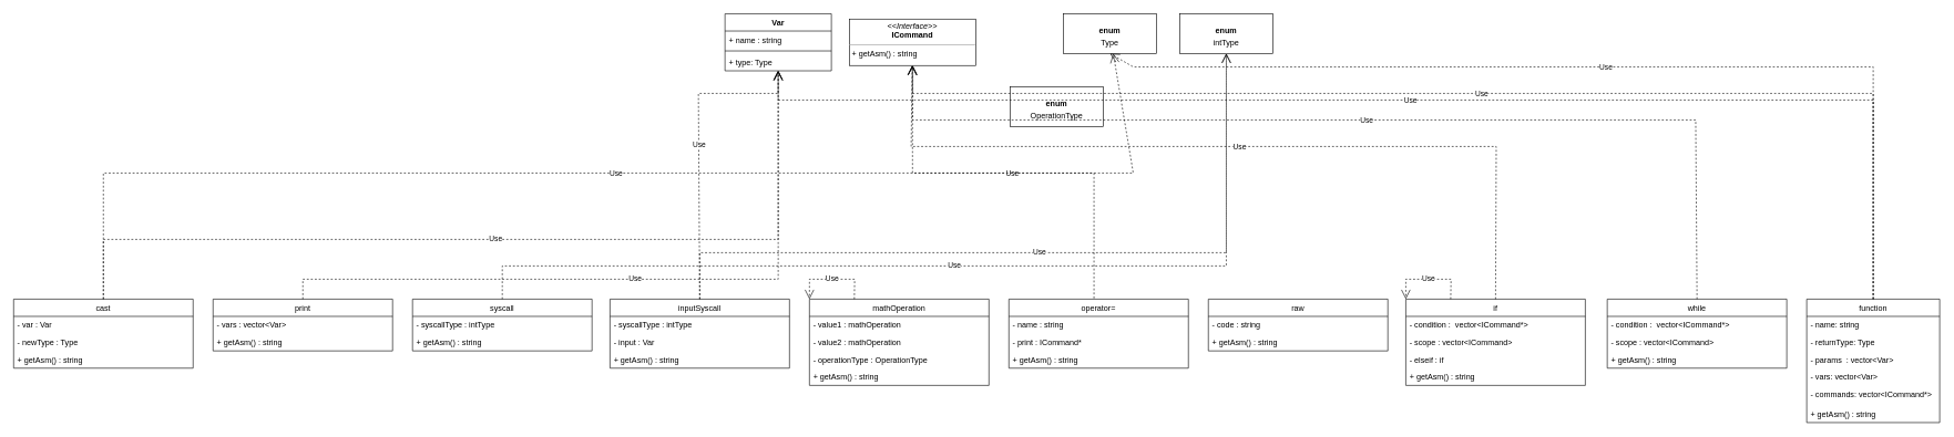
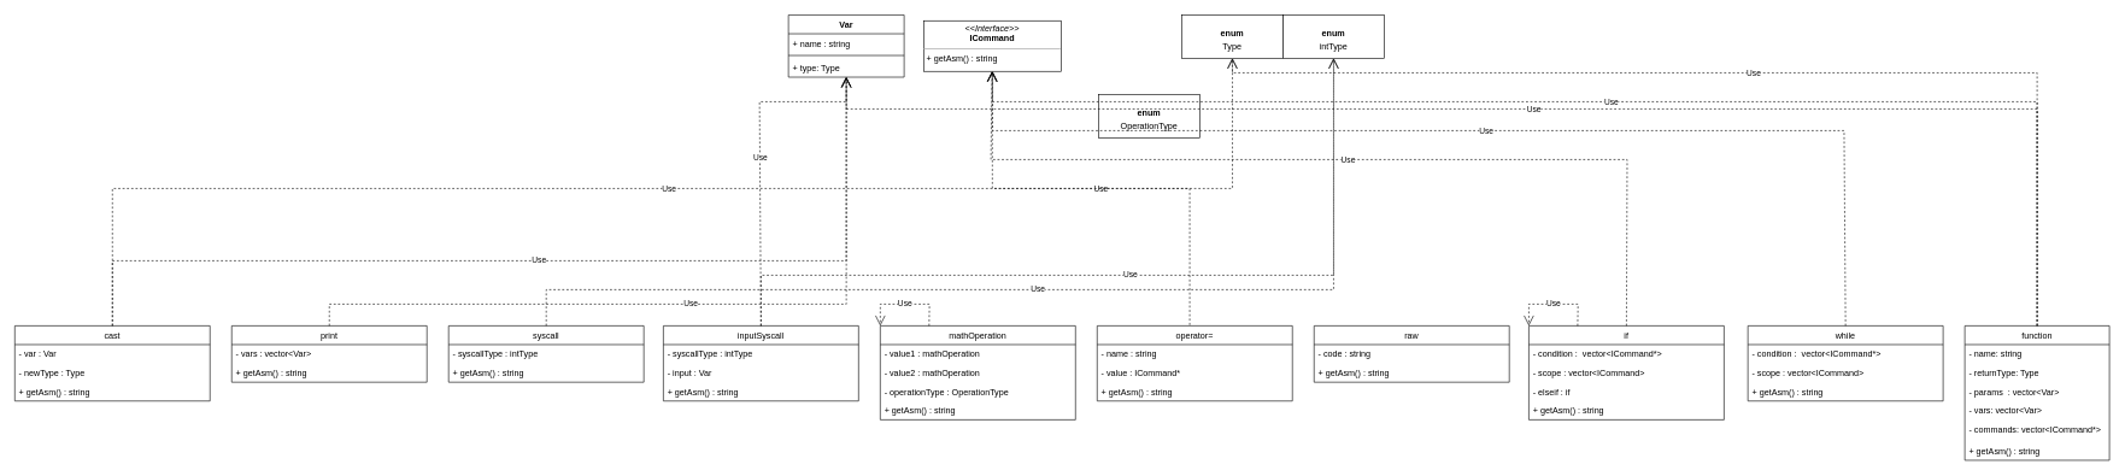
  <mxCell id="0" />
  <mxCell id="1" parent="0" />
  <mxCell id="2" value="function" style="swimlane;fontStyle=0;childLayout=stackLayout;horizontal=1;startSize=26;fillColor=none;horizontalStack=0;resizeParent=1;resizeParentMax=0;resizeLast=0;collapsible=1;marginBottom=0;" parent="1" vertex="1"><mxGeometry x="2717" y="450" width="200" height="186" as="geometry" /></mxCell>
  <mxCell id="3" value="- name: string" style="text;strokeColor=none;fillColor=none;align=left;verticalAlign=top;spacingLeft=4;spacingRight=4;overflow=hidden;rotatable=0;points=[[0,0.5],[1,0.5]];portConstraint=eastwest;" parent="2" vertex="1"><mxGeometry y="26" width="200" height="26" as="geometry" /></mxCell>
  <mxCell id="4" value="- returnType: Type" style="text;strokeColor=none;fillColor=none;align=left;verticalAlign=top;spacingLeft=4;spacingRight=4;overflow=hidden;rotatable=0;points=[[0,0.5],[1,0.5]];portConstraint=eastwest;" parent="2" vertex="1"><mxGeometry y="52" width="200" height="26" as="geometry" /></mxCell>
  <mxCell id="5" value="- params  : vector&lt;Var&gt;" style="text;strokeColor=none;fillColor=none;align=left;verticalAlign=top;spacingLeft=4;spacingRight=4;overflow=hidden;rotatable=0;points=[[0,0.5],[1,0.5]];portConstraint=eastwest;" parent="2" vertex="1"><mxGeometry y="78" width="200" height="26" as="geometry" /></mxCell>
  <mxCell id="6" value="- vars: vector&lt;Var&gt;" style="text;strokeColor=none;fillColor=none;align=left;verticalAlign=top;spacingLeft=4;spacingRight=4;overflow=hidden;rotatable=0;points=[[0,0.5],[1,0.5]];portConstraint=eastwest;" parent="2" vertex="1"><mxGeometry y="104" width="200" height="26" as="geometry" /></mxCell>
  <mxCell id="7" value="- commands: vector&lt;ICommand*&gt;" style="text;strokeColor=none;fillColor=none;align=left;verticalAlign=top;spacingLeft=4;spacingRight=4;overflow=hidden;rotatable=0;points=[[0,0.5],[1,0.5]];portConstraint=eastwest;" parent="2" vertex="1"><mxGeometry y="130" width="200" height="30" as="geometry" /></mxCell>
  <mxCell id="8" value="+ getAsm() : string" style="text;strokeColor=none;fillColor=none;align=left;verticalAlign=top;spacingLeft=4;spacingRight=4;overflow=hidden;rotatable=0;points=[[0,0.5],[1,0.5]];portConstraint=eastwest;" vertex="1" parent="2"><mxGeometry y="160" width="200" height="26" as="geometry" /></mxCell>
  <mxCell id="9" value="&lt;p style=&quot;margin:0px;margin-top:4px;text-align:center;&quot;&gt;&lt;br&gt;&lt;b&gt;enum&lt;/b&gt;&lt;/p&gt;&lt;p style=&quot;margin:0px;margin-top:4px;text-align:center;&quot;&gt;OperationType&lt;/p&gt;" style="verticalAlign=top;align=left;overflow=fill;fontSize=12;fontFamily=Helvetica;html=1;" parent="1" vertex="1"><mxGeometry x="1519" y="130" width="140" height="60" as="geometry" /></mxCell>
  <mxCell id="10" value="Var" style="swimlane;fontStyle=1;align=center;verticalAlign=top;childLayout=stackLayout;horizontal=1;startSize=26;horizontalStack=0;resizeParent=1;resizeParentMax=0;resizeLast=0;collapsible=1;marginBottom=0;" parent="1" vertex="1"><mxGeometry x="1090" y="20" width="160" height="86" as="geometry" /></mxCell>
  <mxCell id="11" value="+ name : string" style="text;strokeColor=none;fillColor=none;align=left;verticalAlign=top;spacingLeft=4;spacingRight=4;overflow=hidden;rotatable=0;points=[[0,0.5],[1,0.5]];portConstraint=eastwest;" parent="10" vertex="1"><mxGeometry y="26" width="160" height="26" as="geometry" /></mxCell>
  <mxCell id="12" value="" style="line;strokeWidth=1;fillColor=none;align=left;verticalAlign=middle;spacingTop=-1;spacingLeft=3;spacingRight=3;rotatable=0;labelPosition=right;points=[];portConstraint=eastwest;" parent="10" vertex="1"><mxGeometry y="52" width="160" height="8" as="geometry" /></mxCell>
  <mxCell id="13" value="+ type: Type" style="text;strokeColor=none;fillColor=none;align=left;verticalAlign=top;spacingLeft=4;spacingRight=4;overflow=hidden;rotatable=0;points=[[0,0.5],[1,0.5]];portConstraint=eastwest;" parent="10" vertex="1"><mxGeometry y="60" width="160" height="26" as="geometry" /></mxCell>
  <mxCell id="14" value="&lt;p style=&quot;margin:0px;margin-top:4px;text-align:center;&quot;&gt;&lt;i&gt;&amp;lt;&amp;lt;Interface&amp;gt;&amp;gt;&lt;/i&gt;&lt;br&gt;&lt;b&gt;ICommand&lt;/b&gt;&lt;/p&gt;&lt;hr size=&quot;1&quot;&gt;&lt;p style=&quot;margin:0px;margin-left:4px;&quot;&gt;+ getAsm() : string&lt;/p&gt;" style="verticalAlign=top;align=left;overflow=fill;fontSize=12;fontFamily=Helvetica;html=1;" parent="1" vertex="1"><mxGeometry x="1277" y="28" width="190" height="70" as="geometry" /></mxCell>
  <mxCell id="15" value="while" style="swimlane;fontStyle=0;childLayout=stackLayout;horizontal=1;startSize=26;fillColor=none;horizontalStack=0;resizeParent=1;resizeParentMax=0;resizeLast=0;collapsible=1;marginBottom=0;" parent="1" vertex="1"><mxGeometry x="2417" y="450" width="270" height="104" as="geometry" /></mxCell>
  <mxCell id="16" value="- condition :  vector&lt;ICommand*&gt;&#10;" style="text;strokeColor=none;fillColor=none;align=left;verticalAlign=top;spacingLeft=4;spacingRight=4;overflow=hidden;rotatable=0;points=[[0,0.5],[1,0.5]];portConstraint=eastwest;" parent="15" vertex="1"><mxGeometry y="26" width="270" height="26" as="geometry" /></mxCell>
  <mxCell id="17" value="- scope : vector&lt;ICommand&gt;" style="text;strokeColor=none;fillColor=none;align=left;verticalAlign=top;spacingLeft=4;spacingRight=4;overflow=hidden;rotatable=0;points=[[0,0.5],[1,0.5]];portConstraint=eastwest;" parent="15" vertex="1"><mxGeometry y="52" width="270" height="26" as="geometry" /></mxCell>
  <mxCell id="18" value="+ getAsm() : string" style="text;strokeColor=none;fillColor=none;align=left;verticalAlign=top;spacingLeft=4;spacingRight=4;overflow=hidden;rotatable=0;points=[[0,0.5],[1,0.5]];portConstraint=eastwest;" vertex="1" parent="15"><mxGeometry y="78" width="270" height="26" as="geometry" /></mxCell>
  <mxCell id="19" value="if" style="swimlane;fontStyle=0;childLayout=stackLayout;horizontal=1;startSize=26;fillColor=none;horizontalStack=0;resizeParent=1;resizeParentMax=0;resizeLast=0;collapsible=1;marginBottom=0;" vertex="1" parent="1"><mxGeometry x="2114" y="450" width="270" height="130" as="geometry" /></mxCell>
  <mxCell id="20" value="- condition :  vector&lt;ICommand*&gt;&#10;" style="text;strokeColor=none;fillColor=none;align=left;verticalAlign=top;spacingLeft=4;spacingRight=4;overflow=hidden;rotatable=0;points=[[0,0.5],[1,0.5]];portConstraint=eastwest;" vertex="1" parent="19"><mxGeometry y="26" width="270" height="26" as="geometry" /></mxCell>
  <mxCell id="21" value="- scope : vector&lt;ICommand&gt;" style="text;strokeColor=none;fillColor=none;align=left;verticalAlign=top;spacingLeft=4;spacingRight=4;overflow=hidden;rotatable=0;points=[[0,0.5],[1,0.5]];portConstraint=eastwest;" vertex="1" parent="19"><mxGeometry y="52" width="270" height="26" as="geometry" /></mxCell>
  <mxCell id="22" value="- elseif : if" style="text;strokeColor=none;fillColor=none;align=left;verticalAlign=top;spacingLeft=4;spacingRight=4;overflow=hidden;rotatable=0;points=[[0,0.5],[1,0.5]];portConstraint=eastwest;" vertex="1" parent="19"><mxGeometry y="78" width="270" height="26" as="geometry" /></mxCell>
  <mxCell id="23" value="+ getAsm() : string" style="text;strokeColor=none;fillColor=none;align=left;verticalAlign=top;spacingLeft=4;spacingRight=4;overflow=hidden;rotatable=0;points=[[0,0.5],[1,0.5]];portConstraint=eastwest;" vertex="1" parent="19"><mxGeometry y="104" width="270" height="26" as="geometry" /></mxCell>
  <mxCell id="24" value="raw" style="swimlane;fontStyle=0;childLayout=stackLayout;horizontal=1;startSize=26;fillColor=none;horizontalStack=0;resizeParent=1;resizeParentMax=0;resizeLast=0;collapsible=1;marginBottom=0;" vertex="1" parent="1"><mxGeometry x="1817" y="450" width="270" height="78" as="geometry" /></mxCell>
  <mxCell id="25" value="- code : string" style="text;strokeColor=none;fillColor=none;align=left;verticalAlign=top;spacingLeft=4;spacingRight=4;overflow=hidden;rotatable=0;points=[[0,0.5],[1,0.5]];portConstraint=eastwest;" vertex="1" parent="24"><mxGeometry y="26" width="270" height="26" as="geometry" /></mxCell>
  <mxCell id="26" value="+ getAsm() : string" style="text;strokeColor=none;fillColor=none;align=left;verticalAlign=top;spacingLeft=4;spacingRight=4;overflow=hidden;rotatable=0;points=[[0,0.5],[1,0.5]];portConstraint=eastwest;" vertex="1" parent="24"><mxGeometry y="52" width="270" height="26" as="geometry" /></mxCell>
  <mxCell id="27" value="operator=" style="swimlane;fontStyle=0;childLayout=stackLayout;horizontal=1;startSize=26;fillColor=none;horizontalStack=0;resizeParent=1;resizeParentMax=0;resizeLast=0;collapsible=1;marginBottom=0;" vertex="1" parent="1"><mxGeometry x="1517" y="450" width="270" height="104" as="geometry" /></mxCell>
  <mxCell id="28" value="- name : string" style="text;strokeColor=none;fillColor=none;align=left;verticalAlign=top;spacingLeft=4;spacingRight=4;overflow=hidden;rotatable=0;points=[[0,0.5],[1,0.5]];portConstraint=eastwest;" vertex="1" parent="27"><mxGeometry y="26" width="270" height="26" as="geometry" /></mxCell>
- <mxCell id="29" value="- print : ICommand*" style="text;strokeColor=none;fillColor=none;align=left;verticalAlign=top;spacingLeft=4;spacingRight=4;overflow=hidden;rotatable=0;points=[[0,0.5],[1,0.5]];portConstraint=eastwest;" vertex="1" parent="27"><mxGeometry y="52" width="270" height="26" as="geometry" /></mxCell>
+ <mxCell id="29" value="- value : ICommand*" style="text;strokeColor=none;fillColor=none;align=left;verticalAlign=top;spacingLeft=4;spacingRight=4;overflow=hidden;rotatable=0;points=[[0,0.5],[1,0.5]];portConstraint=eastwest;" vertex="1" parent="27"><mxGeometry y="52" width="270" height="26" as="geometry" /></mxCell>
  <mxCell id="30" value="+ getAsm() : string" style="text;strokeColor=none;fillColor=none;align=left;verticalAlign=top;spacingLeft=4;spacingRight=4;overflow=hidden;rotatable=0;points=[[0,0.5],[1,0.5]];portConstraint=eastwest;" vertex="1" parent="27"><mxGeometry y="78" width="270" height="26" as="geometry" /></mxCell>
  <mxCell id="31" value="mathOperation" style="swimlane;fontStyle=0;childLayout=stackLayout;horizontal=1;startSize=26;fillColor=none;horizontalStack=0;resizeParent=1;resizeParentMax=0;resizeLast=0;collapsible=1;marginBottom=0;" vertex="1" parent="1"><mxGeometry x="1217" y="450" width="270" height="130" as="geometry" /></mxCell>
  <mxCell id="32" value="- value1 : mathOperation" style="text;strokeColor=none;fillColor=none;align=left;verticalAlign=top;spacingLeft=4;spacingRight=4;overflow=hidden;rotatable=0;points=[[0,0.5],[1,0.5]];portConstraint=eastwest;" vertex="1" parent="31"><mxGeometry y="26" width="270" height="26" as="geometry" /></mxCell>
  <mxCell id="33" value="- value2 : mathOperation" style="text;strokeColor=none;fillColor=none;align=left;verticalAlign=top;spacingLeft=4;spacingRight=4;overflow=hidden;rotatable=0;points=[[0,0.5],[1,0.5]];portConstraint=eastwest;" vertex="1" parent="31"><mxGeometry y="52" width="270" height="26" as="geometry" /></mxCell>
  <mxCell id="34" value="- operationType : OperationType" style="text;strokeColor=none;fillColor=none;align=left;verticalAlign=top;spacingLeft=4;spacingRight=4;overflow=hidden;rotatable=0;points=[[0,0.5],[1,0.5]];portConstraint=eastwest;" vertex="1" parent="31"><mxGeometry y="78" width="270" height="26" as="geometry" /></mxCell>
  <mxCell id="35" value="+ getAsm() : string" style="text;strokeColor=none;fillColor=none;align=left;verticalAlign=top;spacingLeft=4;spacingRight=4;overflow=hidden;rotatable=0;points=[[0,0.5],[1,0.5]];portConstraint=eastwest;" vertex="1" parent="31"><mxGeometry y="104" width="270" height="26" as="geometry" /></mxCell>
- <mxCell id="36" value="&lt;p style=&quot;margin:0px;margin-top:4px;text-align:center;&quot;&gt;&lt;br&gt;&lt;b&gt;enum&lt;/b&gt;&lt;/p&gt;&lt;p style=&quot;margin:0px;margin-top:4px;text-align:center;&quot;&gt;Type&lt;/p&gt;" style="verticalAlign=top;align=left;overflow=fill;fontSize=12;fontFamily=Helvetica;html=1;" vertex="1" parent="1"><mxGeometry x="1599" y="20" width="140" height="60" as="geometry" /></mxCell>
+ <mxCell id="36" value="&lt;p style=&quot;margin:0px;margin-top:4px;text-align:center;&quot;&gt;&lt;br&gt;&lt;b&gt;enum&lt;/b&gt;&lt;/p&gt;&lt;p style=&quot;margin:0px;margin-top:4px;text-align:center;&quot;&gt;Type&lt;/p&gt;" style="verticalAlign=top;align=left;overflow=fill;fontSize=12;fontFamily=Helvetica;html=1;" vertex="1" parent="1"><mxGeometry x="1634" y="20" width="140" height="60" as="geometry" /></mxCell>
  <mxCell id="37" value="inputSyscall" style="swimlane;fontStyle=0;childLayout=stackLayout;horizontal=1;startSize=26;fillColor=none;horizontalStack=0;resizeParent=1;resizeParentMax=0;resizeLast=0;collapsible=1;marginBottom=0;" vertex="1" parent="1"><mxGeometry x="917" y="450" width="270" height="104" as="geometry" /></mxCell>
  <mxCell id="38" value="- syscallType : intType" style="text;strokeColor=none;fillColor=none;align=left;verticalAlign=top;spacingLeft=4;spacingRight=4;overflow=hidden;rotatable=0;points=[[0,0.5],[1,0.5]];portConstraint=eastwest;" vertex="1" parent="37"><mxGeometry y="26" width="270" height="26" as="geometry" /></mxCell>
  <mxCell id="39" value="- input : Var" style="text;strokeColor=none;fillColor=none;align=left;verticalAlign=top;spacingLeft=4;spacingRight=4;overflow=hidden;rotatable=0;points=[[0,0.5],[1,0.5]];portConstraint=eastwest;" vertex="1" parent="37"><mxGeometry y="52" width="270" height="26" as="geometry" /></mxCell>
  <mxCell id="40" value="+ getAsm() : string" style="text;strokeColor=none;fillColor=none;align=left;verticalAlign=top;spacingLeft=4;spacingRight=4;overflow=hidden;rotatable=0;points=[[0,0.5],[1,0.5]];portConstraint=eastwest;" vertex="1" parent="37"><mxGeometry y="78" width="270" height="26" as="geometry" /></mxCell>
  <mxCell id="41" value="syscall" style="swimlane;fontStyle=0;childLayout=stackLayout;horizontal=1;startSize=26;fillColor=none;horizontalStack=0;resizeParent=1;resizeParentMax=0;resizeLast=0;collapsible=1;marginBottom=0;" vertex="1" parent="1"><mxGeometry x="620" y="450" width="270" height="78" as="geometry" /></mxCell>
  <mxCell id="42" value="- syscallType : intType" style="text;strokeColor=none;fillColor=none;align=left;verticalAlign=top;spacingLeft=4;spacingRight=4;overflow=hidden;rotatable=0;points=[[0,0.5],[1,0.5]];portConstraint=eastwest;" vertex="1" parent="41"><mxGeometry y="26" width="270" height="26" as="geometry" /></mxCell>
  <mxCell id="43" value="+ getAsm() : string" style="text;strokeColor=none;fillColor=none;align=left;verticalAlign=top;spacingLeft=4;spacingRight=4;overflow=hidden;rotatable=0;points=[[0,0.5],[1,0.5]];portConstraint=eastwest;" vertex="1" parent="41"><mxGeometry y="52" width="270" height="26" as="geometry" /></mxCell>
  <mxCell id="44" value="&lt;p style=&quot;margin:0px;margin-top:4px;text-align:center;&quot;&gt;&lt;br&gt;&lt;b&gt;enum&lt;/b&gt;&lt;/p&gt;&lt;p style=&quot;margin:0px;margin-top:4px;text-align:center;&quot;&gt;intType&lt;/p&gt;" style="verticalAlign=top;align=left;overflow=fill;fontSize=12;fontFamily=Helvetica;html=1;" vertex="1" parent="1"><mxGeometry x="1774" y="20" width="140" height="60" as="geometry" /></mxCell>
  <mxCell id="45" value="cast" style="swimlane;fontStyle=0;childLayout=stackLayout;horizontal=1;startSize=26;fillColor=none;horizontalStack=0;resizeParent=1;resizeParentMax=0;resizeLast=0;collapsible=1;marginBottom=0;" vertex="1" parent="1"><mxGeometry x="20" y="450" width="270" height="104" as="geometry" /></mxCell>
  <mxCell id="46" value="- var : Var" style="text;strokeColor=none;fillColor=none;align=left;verticalAlign=top;spacingLeft=4;spacingRight=4;overflow=hidden;rotatable=0;points=[[0,0.5],[1,0.5]];portConstraint=eastwest;" vertex="1" parent="45"><mxGeometry y="26" width="270" height="26" as="geometry" /></mxCell>
  <mxCell id="47" value="- newType : Type" style="text;strokeColor=none;fillColor=none;align=left;verticalAlign=top;spacingLeft=4;spacingRight=4;overflow=hidden;rotatable=0;points=[[0,0.5],[1,0.5]];portConstraint=eastwest;" vertex="1" parent="45"><mxGeometry y="52" width="270" height="26" as="geometry" /></mxCell>
  <mxCell id="48" value="+ getAsm() : string" style="text;strokeColor=none;fillColor=none;align=left;verticalAlign=top;spacingLeft=4;spacingRight=4;overflow=hidden;rotatable=0;points=[[0,0.5],[1,0.5]];portConstraint=eastwest;" vertex="1" parent="45"><mxGeometry y="78" width="270" height="26" as="geometry" /></mxCell>
  <mxCell id="49" value="print" style="swimlane;fontStyle=0;childLayout=stackLayout;horizontal=1;startSize=26;fillColor=none;horizontalStack=0;resizeParent=1;resizeParentMax=0;resizeLast=0;collapsible=1;marginBottom=0;" vertex="1" parent="1"><mxGeometry x="320" y="450" width="270" height="78" as="geometry" /></mxCell>
  <mxCell id="50" value="- vars : vector&lt;Var&gt;" style="text;strokeColor=none;fillColor=none;align=left;verticalAlign=top;spacingLeft=4;spacingRight=4;overflow=hidden;rotatable=0;points=[[0,0.5],[1,0.5]];portConstraint=eastwest;" vertex="1" parent="49"><mxGeometry y="26" width="270" height="26" as="geometry" /></mxCell>
  <mxCell id="51" value="+ getAsm() : string" style="text;strokeColor=none;fillColor=none;align=left;verticalAlign=top;spacingLeft=4;spacingRight=4;overflow=hidden;rotatable=0;points=[[0,0.5],[1,0.5]];portConstraint=eastwest;" vertex="1" parent="49"><mxGeometry y="52" width="270" height="26" as="geometry" /></mxCell>
  <mxCell id="52" value="Use" style="endArrow=open;endSize=12;dashed=1;html=1;rounded=0;exitX=0.5;exitY=0;exitDx=0;exitDy=0;" edge="1" parent="1" source="2" target="13"><mxGeometry width="160" relative="1" as="geometry"><mxPoint x="2280" y="270" as="sourcePoint" /><mxPoint x="2440" y="270" as="targetPoint" /><Array as="points"><mxPoint x="2817" y="150" /><mxPoint x="1170" y="150" /></Array></mxGeometry></mxCell>
  <mxCell id="53" value="Use" style="endArrow=open;endSize=12;dashed=1;html=1;rounded=0;exitX=0.5;exitY=0;exitDx=0;exitDy=0;entryX=0.5;entryY=1;entryDx=0;entryDy=0;" edge="1" parent="1" source="2" target="36"><mxGeometry width="160" relative="1" as="geometry"><mxPoint x="2290" y="210" as="sourcePoint" /><mxPoint x="2450" y="210" as="targetPoint" /><Array as="points"><mxPoint x="2817" y="100" /><mxPoint x="1704" y="100" /></Array></mxGeometry></mxCell>
  <mxCell id="54" value="Use" style="endArrow=open;endSize=12;dashed=1;html=1;rounded=0;exitX=0.5;exitY=0;exitDx=0;exitDy=0;" edge="1" parent="1" source="15" target="14"><mxGeometry width="160" relative="1" as="geometry"><mxPoint x="2290" y="320" as="sourcePoint" /><mxPoint x="1420" y="140" as="targetPoint" /><Array as="points"><mxPoint x="2550" y="180" /><mxPoint x="1372" y="180" /></Array></mxGeometry></mxCell>
  <mxCell id="55" value="Use" style="endArrow=open;endSize=12;dashed=1;html=1;rounded=0;exitX=0.5;exitY=0;exitDx=0;exitDy=0;" edge="1" parent="1" source="19" target="14"><mxGeometry width="160" relative="1" as="geometry"><mxPoint x="2200" y="350" as="sourcePoint" /><mxPoint x="1380" y="220" as="targetPoint" /><Array as="points"><mxPoint x="2250" y="220" /><mxPoint x="1370" y="220" /></Array></mxGeometry></mxCell>
  <mxCell id="56" value="Use" style="endArrow=open;endSize=12;dashed=1;html=1;rounded=0;exitX=0.5;exitY=0;exitDx=0;exitDy=0;" edge="1" parent="1" source="2" target="14"><mxGeometry width="160" relative="1" as="geometry"><mxPoint x="2160" y="220" as="sourcePoint" /><mxPoint x="1480" y="100" as="targetPoint" /><Array as="points"><mxPoint x="2817" y="140" /><mxPoint x="1372" y="140" /></Array></mxGeometry></mxCell>
  <mxCell id="57" value="Use" style="endArrow=open;endSize=12;dashed=1;html=1;rounded=0;exitX=0.25;exitY=0;exitDx=0;exitDy=0;entryX=0;entryY=0;entryDx=0;entryDy=0;" edge="1" parent="1" source="31" target="31"><mxGeometry width="160" relative="1" as="geometry"><mxPoint x="2040" y="270" as="sourcePoint" /><mxPoint x="1250" y="400" as="targetPoint" /><Array as="points"><mxPoint x="1285" y="420" /><mxPoint x="1217" y="420" /></Array></mxGeometry></mxCell>
  <mxCell id="58" value="Use" style="endArrow=open;endSize=12;dashed=1;html=1;rounded=0;exitX=0.25;exitY=0;exitDx=0;exitDy=0;entryX=0;entryY=0;entryDx=0;entryDy=0;" edge="1" parent="1" source="19" target="19"><mxGeometry width="160" relative="1" as="geometry"><mxPoint x="1910" y="290" as="sourcePoint" /><mxPoint x="2140" y="410" as="targetPoint" /><Array as="points"><mxPoint x="2182" y="420" /><mxPoint x="2114" y="420" /></Array></mxGeometry></mxCell>
  <mxCell id="59" value="Use" style="endArrow=open;endSize=12;dashed=1;html=1;rounded=0;exitX=0.474;exitY=-0.011;exitDx=0;exitDy=0;exitPerimeter=0;" edge="1" parent="1" source="27" target="14"><mxGeometry width="160" relative="1" as="geometry"><mxPoint x="1978" y="360" as="sourcePoint" /><mxPoint x="2138" y="360" as="targetPoint" /><Array as="points"><mxPoint x="1645" y="260" /><mxPoint x="1372" y="260" /></Array></mxGeometry></mxCell>
  <mxCell id="60" value="Use" style="endArrow=open;endSize=12;dashed=1;html=1;rounded=0;exitX=0.5;exitY=0;exitDx=0;exitDy=0;" edge="1" parent="1" source="45" target="13"><mxGeometry width="160" relative="1" as="geometry"><mxPoint x="670" y="340" as="sourcePoint" /><mxPoint x="830" y="340" as="targetPoint" /><Array as="points"><mxPoint x="155" y="360" /><mxPoint x="1170" y="360" /></Array></mxGeometry></mxCell>
  <mxCell id="61" value="Use" style="endArrow=open;endSize=12;dashed=1;html=1;rounded=0;exitX=0.5;exitY=0;exitDx=0;exitDy=0;" edge="1" parent="1" source="41" target="44"><mxGeometry width="160" relative="1" as="geometry"><mxPoint x="1170" y="300" as="sourcePoint" /><mxPoint x="1330" y="300" as="targetPoint" /><Array as="points"><mxPoint x="755" y="400" /><mxPoint x="1844" y="400" /></Array></mxGeometry></mxCell>
  <mxCell id="62" value="Use" style="endArrow=open;endSize=12;dashed=1;html=1;rounded=0;exitX=0.5;exitY=0;exitDx=0;exitDy=0;entryX=0.5;entryY=1;entryDx=0;entryDy=0;" edge="1" parent="1" source="37" target="44"><mxGeometry width="160" relative="1" as="geometry"><mxPoint x="1040" y="360" as="sourcePoint" /><mxPoint x="1200" y="360" as="targetPoint" /><Array as="points"><mxPoint x="1052" y="380" /><mxPoint x="1844" y="380" /></Array></mxGeometry></mxCell>
  <mxCell id="63" value="Use" style="endArrow=open;endSize=12;dashed=1;html=1;rounded=0;exitX=0.5;exitY=0;exitDx=0;exitDy=0;" edge="1" parent="1" source="49" target="13"><mxGeometry width="160" relative="1" as="geometry"><mxPoint x="1090" y="240" as="sourcePoint" /><mxPoint x="1250" y="240" as="targetPoint" /><Array as="points"><mxPoint x="455" y="420" /><mxPoint x="1170" y="420" /></Array></mxGeometry></mxCell>
  <mxCell id="64" value="Use" style="endArrow=open;endSize=12;dashed=1;html=1;rounded=0;exitX=0.5;exitY=0;exitDx=0;exitDy=0;" edge="1" parent="1" source="37" target="13"><mxGeometry width="160" relative="1" as="geometry"><mxPoint x="1050" y="440" as="sourcePoint" /><mxPoint x="1077" y="320" as="targetPoint" /><Array as="points"><mxPoint x="1050" y="140" /><mxPoint x="1170" y="140" /></Array></mxGeometry></mxCell>
  <mxCell id="65" value="Use" style="endArrow=open;endSize=12;dashed=1;html=1;rounded=0;exitX=0.5;exitY=0;exitDx=0;exitDy=0;" edge="1" parent="1" source="45" target="36"><mxGeometry width="160" relative="1" as="geometry"><mxPoint x="420" y="270" as="sourcePoint" /><mxPoint x="580" y="270" as="targetPoint" /><Array as="points"><mxPoint x="155" y="260" /><mxPoint x="1704" y="260" /></Array></mxGeometry></mxCell>
